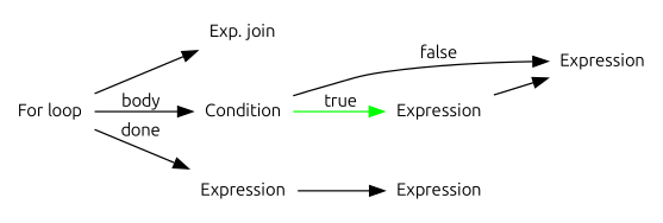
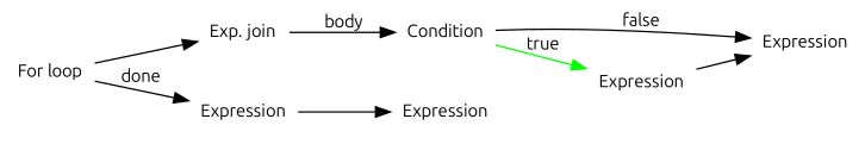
  digraph {
    fontname=Ubuntu
    fontsize=12
    ordering=in
    rankdir=LR
    node [fontname=Ubuntu fontsize=12 shape=plaintext]
    edge [fontname=Ubuntu fontsize=12]
    n1 [label="Exp. join"]
    n2 [label="For loop"]
    n3 [label=Condition]
    n4 [label=Expression]
    n5 [label=Expression]
    n6 [label=Expression]
    n7 [label=Expression]
    n2 -> n1
-   n2 -> n3 [label=body]
+   n1 -> n3 [label=body]
    n2 -> n4 [label=done]
    n3 -> n5 [color=green label=true]
    n3 -> n6 [label=false]
    n4 -> n7
    n5 -> n6
  }
